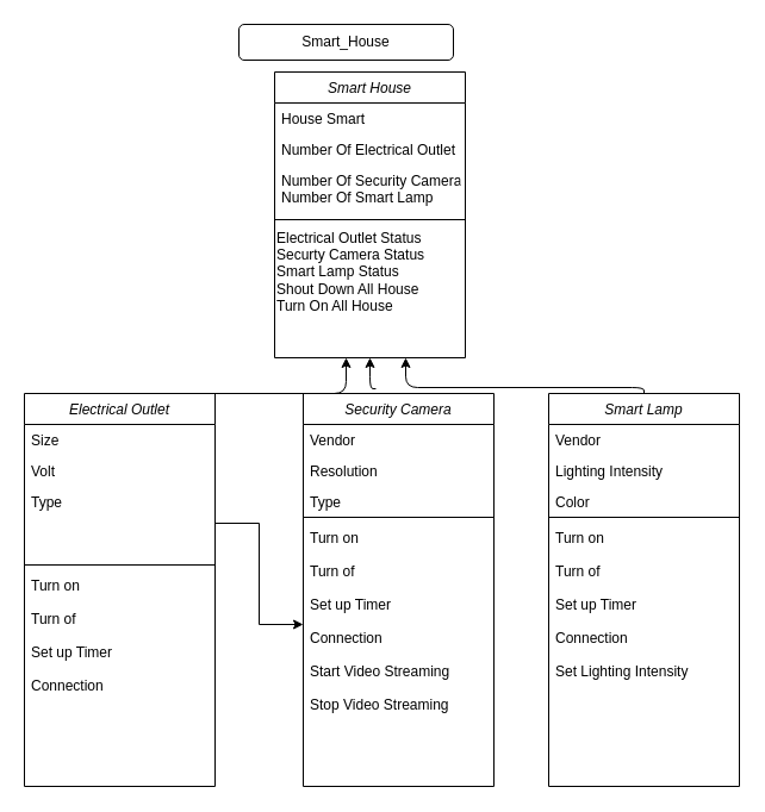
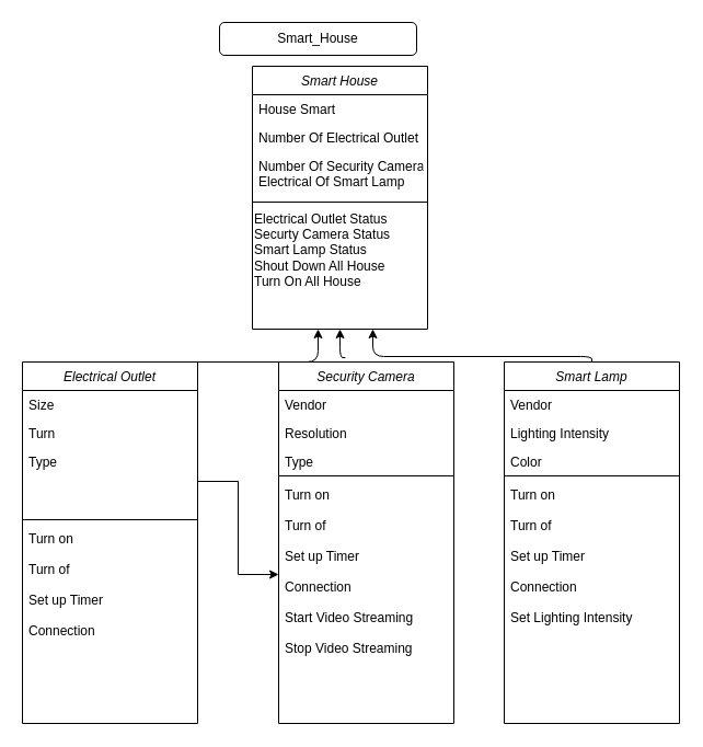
  <mxCell id="0" />
  <mxCell id="1" parent="0" />
  <mxCell id="2" value="Smart_House" style="rounded=1;whiteSpace=wrap;html=1;" vertex="1" parent="1"><mxGeometry x="200" y="20" width="180" height="30" as="geometry" /></mxCell>
  <mxCell id="3" value="Electrical Outlet" style="swimlane;fontStyle=2;align=center;verticalAlign=top;childLayout=stackLayout;horizontal=1;startSize=26;horizontalStack=0;resizeParent=1;resizeLast=0;collapsible=1;marginBottom=0;rounded=0;shadow=0;strokeWidth=1;" parent="1" vertex="1"><mxGeometry x="20" y="330" width="160" height="330" as="geometry"><mxRectangle x="230" y="140" width="160" height="26" as="alternateBounds" /></mxGeometry></mxCell>
  <mxCell id="4" value="Size" style="text;align=left;verticalAlign=top;spacingLeft=4;spacingRight=4;overflow=hidden;rotatable=0;points=[[0,0.5],[1,0.5]];portConstraint=eastwest;" parent="3" vertex="1"><mxGeometry y="26" width="160" height="26" as="geometry" /></mxCell>
- <mxCell id="5" value="Volt" style="text;align=left;verticalAlign=top;spacingLeft=4;spacingRight=4;overflow=hidden;rotatable=0;points=[[0,0.5],[1,0.5]];portConstraint=eastwest;rounded=0;shadow=0;html=0;" parent="3" vertex="1"><mxGeometry y="52" width="160" height="26" as="geometry" /></mxCell>
+ <mxCell id="5" value="Turn" style="text;align=left;verticalAlign=top;spacingLeft=4;spacingRight=4;overflow=hidden;rotatable=0;points=[[0,0.5],[1,0.5]];portConstraint=eastwest;rounded=0;shadow=0;html=0;" parent="3" vertex="1"><mxGeometry y="52" width="160" height="26" as="geometry" /></mxCell>
  <mxCell id="6" value="Type" style="text;align=left;verticalAlign=top;spacingLeft=4;spacingRight=4;overflow=hidden;rotatable=0;points=[[0,0.5],[1,0.5]];portConstraint=eastwest;rounded=0;shadow=0;html=0;" parent="3" vertex="1"><mxGeometry y="78" width="160" height="62" as="geometry" /></mxCell>
  <mxCell id="7" value="" style="line;html=1;strokeWidth=1;align=left;verticalAlign=middle;spacingTop=-1;spacingLeft=3;spacingRight=3;rotatable=0;labelPosition=right;points=[];portConstraint=eastwest;" parent="3" vertex="1"><mxGeometry y="140" width="160" height="8" as="geometry" /></mxCell>
  <mxCell id="8" value="Turn on&#10;&#10;Turn of&#10;&#10;Set up Timer&#10;&#10;Connection&#10;&#10;&#10;" style="text;align=left;verticalAlign=top;spacingLeft=4;spacingRight=4;overflow=hidden;rotatable=0;points=[[0,0.5],[1,0.5]];portConstraint=eastwest;" parent="3" vertex="1"><mxGeometry y="148" width="160" height="122" as="geometry" /></mxCell>
  <mxCell id="9" value="Security Camera" style="swimlane;fontStyle=2;align=center;verticalAlign=top;childLayout=stackLayout;horizontal=1;startSize=26;horizontalStack=0;resizeParent=1;resizeLast=0;collapsible=1;marginBottom=0;rounded=0;shadow=0;strokeWidth=1;" vertex="1" parent="1"><mxGeometry x="254" y="330" width="160" height="330" as="geometry"><mxRectangle x="230" y="140" width="160" height="26" as="alternateBounds" /></mxGeometry></mxCell>
  <mxCell id="10" value="Vendor" style="text;align=left;verticalAlign=top;spacingLeft=4;spacingRight=4;overflow=hidden;rotatable=0;points=[[0,0.5],[1,0.5]];portConstraint=eastwest;" vertex="1" parent="9"><mxGeometry y="26" width="160" height="26" as="geometry" /></mxCell>
  <mxCell id="11" value="Resolution" style="text;align=left;verticalAlign=top;spacingLeft=4;spacingRight=4;overflow=hidden;rotatable=0;points=[[0,0.5],[1,0.5]];portConstraint=eastwest;rounded=0;shadow=0;html=0;" vertex="1" parent="9"><mxGeometry y="52" width="160" height="26" as="geometry" /></mxCell>
  <mxCell id="12" value="Type" style="text;align=left;verticalAlign=top;spacingLeft=4;spacingRight=4;overflow=hidden;rotatable=0;points=[[0,0.5],[1,0.5]];portConstraint=eastwest;rounded=0;shadow=0;html=0;" vertex="1" parent="9"><mxGeometry y="78" width="160" height="22" as="geometry" /></mxCell>
  <mxCell id="13" value="" style="line;html=1;strokeWidth=1;align=left;verticalAlign=middle;spacingTop=-1;spacingLeft=3;spacingRight=3;rotatable=0;labelPosition=right;points=[];portConstraint=eastwest;" vertex="1" parent="9"><mxGeometry y="100" width="160" height="8" as="geometry" /></mxCell>
  <mxCell id="14" value="Turn on&#10;&#10;Turn of&#10;&#10;Set up Timer&#10;&#10;Connection&#10;&#10;Start Video Streaming&#10;&#10;Stop Video Streaming&#10;&#10;&#10;" style="text;align=left;verticalAlign=top;spacingLeft=4;spacingRight=4;overflow=hidden;rotatable=0;points=[[0,0.5],[1,0.5]];portConstraint=eastwest;" vertex="1" parent="9"><mxGeometry y="108" width="160" height="172" as="geometry" /></mxCell>
  <mxCell id="15" value="Smart Lamp" style="swimlane;fontStyle=2;align=center;verticalAlign=top;childLayout=stackLayout;horizontal=1;startSize=26;horizontalStack=0;resizeParent=1;resizeLast=0;collapsible=1;marginBottom=0;rounded=0;shadow=0;strokeWidth=1;" vertex="1" parent="1"><mxGeometry x="460" y="330" width="160" height="330" as="geometry"><mxRectangle x="230" y="140" width="160" height="26" as="alternateBounds" /></mxGeometry></mxCell>
  <mxCell id="16" value="Vendor" style="text;align=left;verticalAlign=top;spacingLeft=4;spacingRight=4;overflow=hidden;rotatable=0;points=[[0,0.5],[1,0.5]];portConstraint=eastwest;" vertex="1" parent="15"><mxGeometry y="26" width="160" height="26" as="geometry" /></mxCell>
  <mxCell id="17" value="Lighting Intensity" style="text;align=left;verticalAlign=top;spacingLeft=4;spacingRight=4;overflow=hidden;rotatable=0;points=[[0,0.5],[1,0.5]];portConstraint=eastwest;rounded=0;shadow=0;html=0;" vertex="1" parent="15"><mxGeometry y="52" width="160" height="26" as="geometry" /></mxCell>
  <mxCell id="18" value="Color" style="text;align=left;verticalAlign=top;spacingLeft=4;spacingRight=4;overflow=hidden;rotatable=0;points=[[0,0.5],[1,0.5]];portConstraint=eastwest;rounded=0;shadow=0;html=0;" vertex="1" parent="15"><mxGeometry y="78" width="160" height="22" as="geometry" /></mxCell>
  <mxCell id="19" value="" style="line;html=1;strokeWidth=1;align=left;verticalAlign=middle;spacingTop=-1;spacingLeft=3;spacingRight=3;rotatable=0;labelPosition=right;points=[];portConstraint=eastwest;" vertex="1" parent="15"><mxGeometry y="100" width="160" height="8" as="geometry" /></mxCell>
  <mxCell id="20" value="Turn on&#10;&#10;Turn of&#10;&#10;Set up Timer&#10;&#10;Connection&#10;&#10;Set Lighting Intensity&#10;&#10;&#10;&#10;" style="text;align=left;verticalAlign=top;spacingLeft=4;spacingRight=4;overflow=hidden;rotatable=0;points=[[0,0.5],[1,0.5]];portConstraint=eastwest;" vertex="1" parent="15"><mxGeometry y="108" width="160" height="172" as="geometry" /></mxCell>
  <mxCell id="21" value="Smart House" style="swimlane;fontStyle=2;align=center;verticalAlign=top;childLayout=stackLayout;horizontal=1;startSize=26;horizontalStack=0;resizeParent=1;resizeLast=0;collapsible=1;marginBottom=0;rounded=0;shadow=0;strokeWidth=1;" vertex="1" parent="1"><mxGeometry x="230" y="60" width="160" height="240" as="geometry"><mxRectangle x="230" y="140" width="160" height="26" as="alternateBounds" /></mxGeometry></mxCell>
  <mxCell id="22" value="House Smart" style="text;align=left;verticalAlign=top;spacingLeft=4;spacingRight=4;overflow=hidden;rotatable=0;points=[[0,0.5],[1,0.5]];portConstraint=eastwest;" vertex="1" parent="21"><mxGeometry y="26" width="160" height="26" as="geometry" /></mxCell>
  <mxCell id="23" value="Number Of Electrical Outlet" style="text;align=left;verticalAlign=top;spacingLeft=4;spacingRight=4;overflow=hidden;rotatable=0;points=[[0,0.5],[1,0.5]];portConstraint=eastwest;rounded=0;shadow=0;html=0;" vertex="1" parent="21"><mxGeometry y="52" width="160" height="26" as="geometry" /></mxCell>
- <mxCell id="24" value="Number Of Security Camera&#10;Number Of Smart Lamp" style="text;align=left;verticalAlign=top;spacingLeft=4;spacingRight=4;overflow=hidden;rotatable=0;points=[[0,0.5],[1,0.5]];portConstraint=eastwest;rounded=0;shadow=0;html=0;" vertex="1" parent="21"><mxGeometry y="78" width="160" height="42" as="geometry" /></mxCell>
+ <mxCell id="24" value="Number Of Security Camera&#10;Electrical Of Smart Lamp" style="text;align=left;verticalAlign=top;spacingLeft=4;spacingRight=4;overflow=hidden;rotatable=0;points=[[0,0.5],[1,0.5]];portConstraint=eastwest;rounded=0;shadow=0;html=0;" vertex="1" parent="21"><mxGeometry y="78" width="160" height="42" as="geometry" /></mxCell>
  <mxCell id="25" value="" style="line;html=1;strokeWidth=1;align=left;verticalAlign=middle;spacingTop=-1;spacingLeft=3;spacingRight=3;rotatable=0;labelPosition=right;points=[];portConstraint=eastwest;" vertex="1" parent="21"><mxGeometry y="120" width="160" height="8" as="geometry" /></mxCell>
  <mxCell id="26" value="Electrical Outlet Status&lt;br&gt;Securty Camera Status&lt;br&gt;Smart Lamp Status&lt;br&gt;Shout Down All House&lt;br&gt;Turn On All House" style="text;html=1;align=left;verticalAlign=middle;resizable=0;points=[];autosize=1;" vertex="1" parent="21"><mxGeometry y="128" width="160" height="80" as="geometry" /></mxCell>
  <mxCell id="27" value="" style="edgeStyle=elbowEdgeStyle;elbow=horizontal;endArrow=classic;html=1;exitX=0.5;exitY=0;exitDx=0;exitDy=0;" edge="1" parent="1" source="3"><mxGeometry width="50" height="50" relative="1" as="geometry"><mxPoint x="100" y="320" as="sourcePoint" /><mxPoint x="290" y="300" as="targetPoint" /><Array as="points"><mxPoint x="290" y="320" /></Array></mxGeometry></mxCell>
  <mxCell id="28" value="" style="edgeStyle=orthogonalEdgeStyle;rounded=0;orthogonalLoop=1;jettySize=auto;html=1;" edge="1" parent="1" source="6" target="14"><mxGeometry relative="1" as="geometry" /></mxCell>
  <mxCell id="29" value="" style="edgeStyle=segmentEdgeStyle;endArrow=classic;html=1;exitX=0.381;exitY=-0.012;exitDx=0;exitDy=0;exitPerimeter=0;entryX=0.5;entryY=1;entryDx=0;entryDy=0;" edge="1" parent="1" source="9" target="21"><mxGeometry width="50" height="50" relative="1" as="geometry"><mxPoint x="290" y="290" as="sourcePoint" /><mxPoint x="340" y="240" as="targetPoint" /></mxGeometry></mxCell>
  <mxCell id="30" value="" style="edgeStyle=elbowEdgeStyle;elbow=vertical;endArrow=classic;html=1;exitX=0.5;exitY=0;exitDx=0;exitDy=0;" edge="1" parent="1" source="15"><mxGeometry width="50" height="50" relative="1" as="geometry"><mxPoint x="290" y="290" as="sourcePoint" /><mxPoint x="340" y="300" as="targetPoint" /><Array as="points"><mxPoint x="360" y="325" /></Array></mxGeometry></mxCell>
